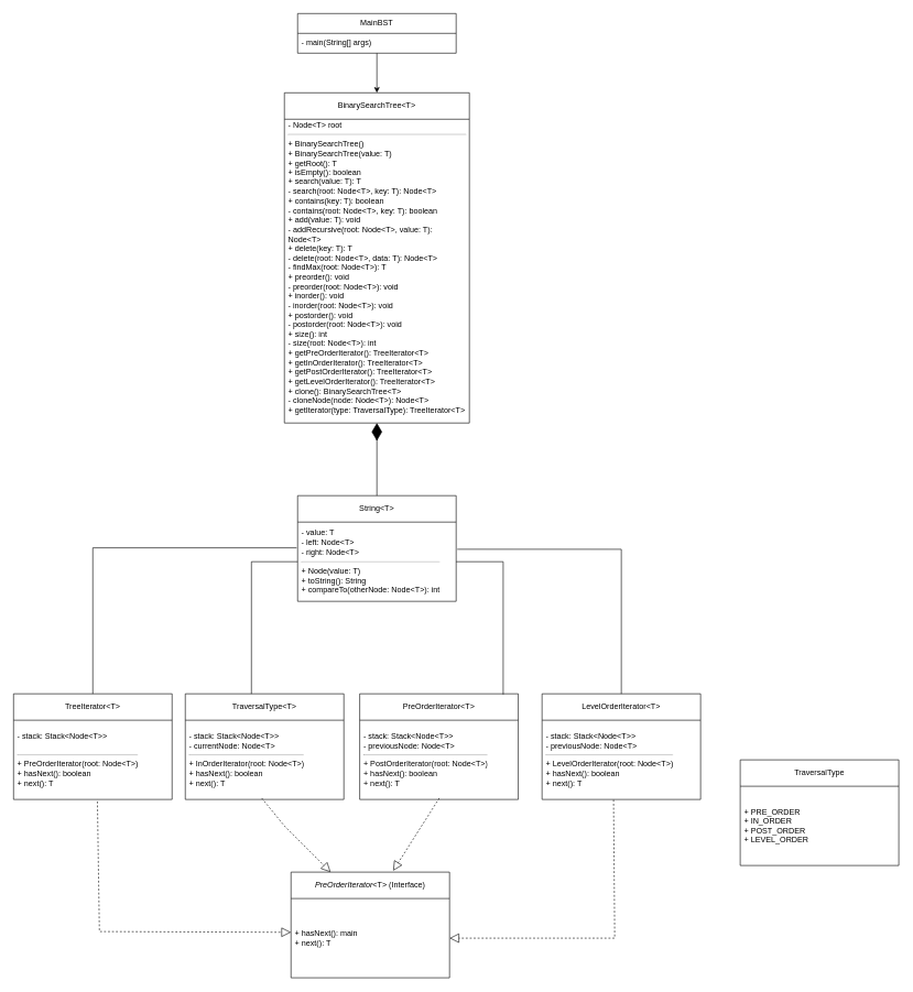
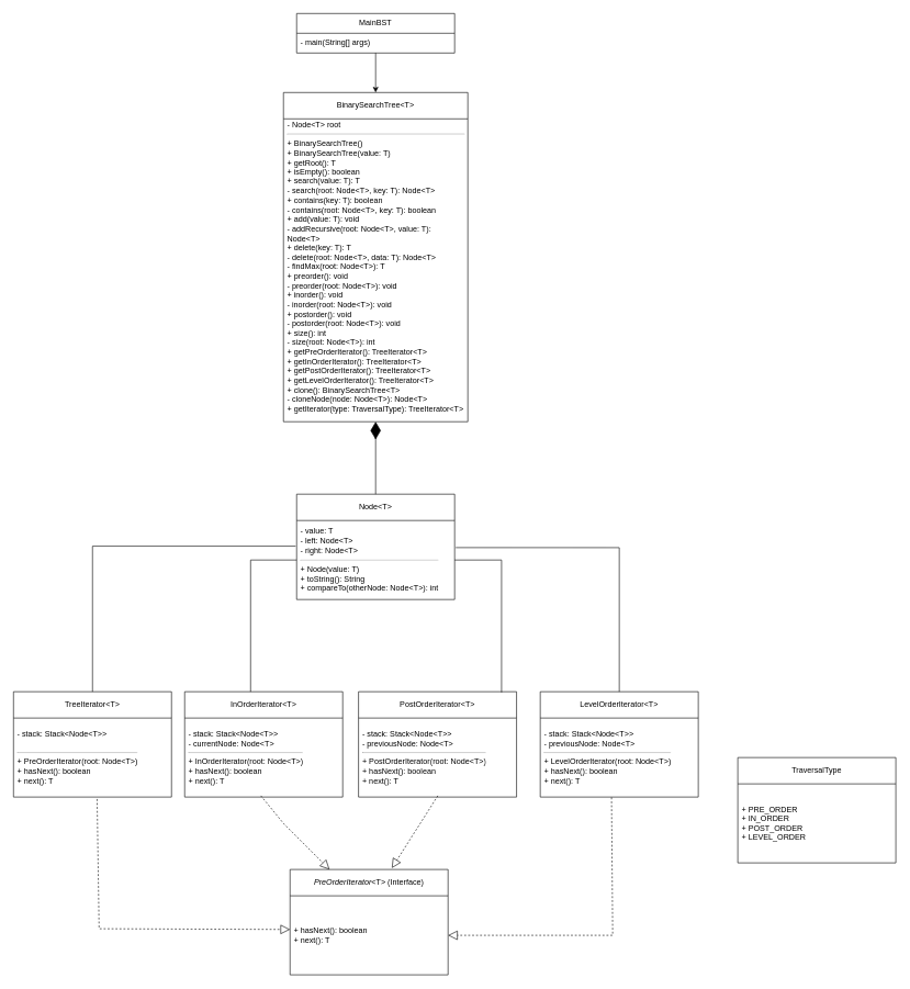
  <mxCell id="0" />
  <mxCell id="1" parent="0" />
  <mxCell id="2" value="" style="edgeStyle=orthogonalEdgeStyle;rounded=0;orthogonalLoop=1;jettySize=auto;html=1;dashed=0;" edge="1" parent="1" source="3" target="5"><mxGeometry relative="1" as="geometry" /></mxCell>
  <mxCell id="3" value="MainBST" style="swimlane;fontStyle=0;childLayout=stackLayout;horizontal=1;startSize=30;horizontalStack=0;resizeParent=1;resizeParentMax=0;resizeLast=0;collapsible=1;marginBottom=0;whiteSpace=wrap;html=1;" vertex="1" parent="1"><mxGeometry x="450" y="20" width="240" height="60" as="geometry"><mxRectangle x="260" y="290" width="90" height="30" as="alternateBounds" /></mxGeometry></mxCell>
  <mxCell id="4" value="- main(String[] args)" style="text;strokeColor=none;fillColor=none;align=left;verticalAlign=middle;spacingLeft=4;spacingRight=4;overflow=hidden;points=[[0,0.5],[1,0.5]];portConstraint=eastwest;rotatable=0;whiteSpace=wrap;html=1;" vertex="1" parent="3"><mxGeometry y="30" width="240" height="30" as="geometry" /></mxCell>
  <mxCell id="5" value="BinarySearchTree&amp;lt;T&amp;gt;" style="swimlane;fontStyle=0;childLayout=stackLayout;horizontal=1;startSize=40;horizontalStack=0;resizeParent=1;resizeParentMax=0;resizeLast=0;collapsible=1;marginBottom=0;whiteSpace=wrap;html=1;" vertex="1" parent="1"><mxGeometry x="430" y="140" width="280" height="500" as="geometry" /></mxCell>
  <mxCell id="6" value="- Node&amp;lt;T&amp;gt; root&lt;div&gt;&lt;hr&gt;&lt;div&gt;&lt;div&gt;+ BinarySearchTree()&amp;nbsp; &amp;nbsp; &amp;nbsp; &amp;nbsp; &amp;nbsp; &amp;nbsp; &amp;nbsp; &amp;nbsp; &amp;nbsp; &amp;nbsp;&lt;/div&gt;&lt;div&gt;+ BinarySearchTree(value: T)&amp;nbsp; &amp;nbsp; &amp;nbsp; &amp;nbsp; &amp;nbsp; &amp;nbsp;&lt;/div&gt;&lt;div&gt;+ getRoot(): T&amp;nbsp; &amp;nbsp; &amp;nbsp; &amp;nbsp; &amp;nbsp; &amp;nbsp; &amp;nbsp; &amp;nbsp; &amp;nbsp; &amp;nbsp; &amp;nbsp; &amp;nbsp; &amp;nbsp;&lt;/div&gt;&lt;div&gt;+ isEmpty(): boolean&amp;nbsp; &amp;nbsp; &amp;nbsp; &amp;nbsp; &amp;nbsp; &amp;nbsp; &amp;nbsp; &amp;nbsp; &amp;nbsp; &amp;nbsp;&lt;/div&gt;&lt;div&gt;+ search(value: T): T&amp;nbsp; &amp;nbsp; &amp;nbsp; &amp;nbsp; &amp;nbsp; &amp;nbsp; &amp;nbsp; &amp;nbsp; &amp;nbsp;&amp;nbsp;&lt;/div&gt;&lt;div&gt;- search(root: Node&amp;lt;T&amp;gt;, key: T): Node&amp;lt;T&amp;gt;&lt;/div&gt;&lt;div&gt;+ contains(key: T): boolean&amp;nbsp; &amp;nbsp; &amp;nbsp; &amp;nbsp; &amp;nbsp; &amp;nbsp;&amp;nbsp;&lt;/div&gt;&lt;div&gt;- contains(root: Node&amp;lt;T&amp;gt;, key: T): boolean&lt;/div&gt;&lt;div&gt;+ add(value: T): void&amp;nbsp; &amp;nbsp; &amp;nbsp; &amp;nbsp; &amp;nbsp; &amp;nbsp; &amp;nbsp; &amp;nbsp; &amp;nbsp;&amp;nbsp;&lt;/div&gt;&lt;div&gt;- addRecursive(root: Node&amp;lt;T&amp;gt;, value: T): Node&amp;lt;T&amp;gt;&lt;/div&gt;&lt;div&gt;+ delete(key: T): T&amp;nbsp; &amp;nbsp; &amp;nbsp; &amp;nbsp; &amp;nbsp; &amp;nbsp; &amp;nbsp; &amp;nbsp; &amp;nbsp; &amp;nbsp;&amp;nbsp;&lt;/div&gt;&lt;div&gt;- delete(root: Node&amp;lt;T&amp;gt;, data: T): Node&amp;lt;T&amp;gt;&lt;/div&gt;&lt;div&gt;- findMax(root: Node&amp;lt;T&amp;gt;): T&amp;nbsp; &amp;nbsp; &amp;nbsp; &amp;nbsp; &amp;nbsp; &amp;nbsp;&amp;nbsp;&lt;/div&gt;&lt;div&gt;+ preorder(): void&amp;nbsp; &amp;nbsp; &amp;nbsp; &amp;nbsp; &amp;nbsp; &amp;nbsp; &amp;nbsp; &amp;nbsp; &amp;nbsp; &amp;nbsp; &amp;nbsp;&lt;/div&gt;&lt;div&gt;- preorder(root: Node&amp;lt;T&amp;gt;): void&amp;nbsp; &amp;nbsp; &amp;nbsp; &amp;nbsp;&amp;nbsp;&lt;/div&gt;&lt;div&gt;+ inorder(): void&amp;nbsp; &amp;nbsp; &amp;nbsp; &amp;nbsp; &amp;nbsp; &amp;nbsp; &amp;nbsp; &amp;nbsp; &amp;nbsp; &amp;nbsp; &amp;nbsp;&amp;nbsp;&lt;/div&gt;&lt;div&gt;- inorder(root: Node&amp;lt;T&amp;gt;): void&amp;nbsp; &amp;nbsp; &amp;nbsp; &amp;nbsp; &amp;nbsp;&lt;/div&gt;&lt;div&gt;+ postorder(): void&amp;nbsp; &amp;nbsp; &amp;nbsp; &amp;nbsp; &amp;nbsp; &amp;nbsp; &amp;nbsp; &amp;nbsp; &amp;nbsp; &amp;nbsp;&amp;nbsp;&lt;/div&gt;&lt;div&gt;- postorder(root: Node&amp;lt;T&amp;gt;): void&amp;nbsp; &amp;nbsp; &amp;nbsp; &amp;nbsp;&lt;/div&gt;&lt;div&gt;+ size(): int&amp;nbsp; &amp;nbsp; &amp;nbsp; &amp;nbsp; &amp;nbsp; &amp;nbsp; &amp;nbsp; &amp;nbsp; &amp;nbsp; &amp;nbsp; &amp;nbsp; &amp;nbsp; &amp;nbsp;&amp;nbsp;&lt;/div&gt;&lt;div&gt;- size(root: Node&amp;lt;T&amp;gt;): int&amp;nbsp; &amp;nbsp; &amp;nbsp; &amp;nbsp; &amp;nbsp; &amp;nbsp; &amp;nbsp;&lt;/div&gt;&lt;div&gt;+ getPreOrderIterator(): TreeIterator&amp;lt;T&amp;gt;&lt;/div&gt;&lt;div&gt;+ getInOrderIterator(): TreeIterator&amp;lt;T&amp;gt;&lt;/div&gt;&lt;div&gt;+ getPostOrderIterator(): TreeIterator&amp;lt;T&amp;gt;&lt;/div&gt;&lt;div&gt;+ getLevelOrderIterator(): TreeIterator&amp;lt;T&amp;gt;&lt;/div&gt;&lt;div&gt;+ clone(): BinarySearchTree&amp;lt;T&amp;gt;&amp;nbsp; &amp;nbsp; &amp;nbsp; &amp;nbsp; &amp;nbsp;&lt;/div&gt;&lt;div&gt;- cloneNode(node: Node&amp;lt;T&amp;gt;): Node&amp;lt;T&amp;gt;&amp;nbsp; &amp;nbsp;&amp;nbsp;&lt;/div&gt;&lt;div&gt;+ getIterator(type: TraversalType): TreeIterator&amp;lt;T&amp;gt;&lt;/div&gt;&lt;/div&gt;&lt;/div&gt;&lt;div&gt;&lt;br&gt;&lt;/div&gt;" style="text;strokeColor=none;fillColor=none;align=left;verticalAlign=middle;spacingLeft=4;spacingRight=4;overflow=hidden;points=[[0,0.5],[1,0.5]];portConstraint=eastwest;rotatable=0;whiteSpace=wrap;html=1;" vertex="1" parent="5"><mxGeometry y="40" width="280" height="460" as="geometry" /></mxCell>
- <mxCell id="7" value="String&amp;lt;T&amp;gt;" style="swimlane;fontStyle=0;childLayout=stackLayout;horizontal=1;startSize=40;horizontalStack=0;resizeParent=1;resizeParentMax=0;resizeLast=0;collapsible=1;marginBottom=0;whiteSpace=wrap;html=1;" vertex="1" parent="1"><mxGeometry x="450" y="750" width="240" height="160" as="geometry" /></mxCell>
+ <mxCell id="7" value="Node&amp;lt;T&amp;gt;" style="swimlane;fontStyle=0;childLayout=stackLayout;horizontal=1;startSize=40;horizontalStack=0;resizeParent=1;resizeParentMax=0;resizeLast=0;collapsible=1;marginBottom=0;whiteSpace=wrap;html=1;" vertex="1" parent="1"><mxGeometry x="450" y="750" width="240" height="160" as="geometry" /></mxCell>
  <mxCell id="8" value="- value: T&amp;nbsp;&lt;div&gt;- left: Node&amp;lt;T&amp;gt;&amp;nbsp;&lt;/div&gt;&lt;div&gt;- right: Node&amp;lt;T&amp;gt;&amp;nbsp; &amp;nbsp; &amp;nbsp; &amp;nbsp; &amp;nbsp; &amp;nbsp; &amp;nbsp; &amp;nbsp; &amp;nbsp; &amp;nbsp; &amp;nbsp; &amp;nbsp; &amp;nbsp; &amp;nbsp; &amp;nbsp; &amp;nbsp; &amp;nbsp; &amp;nbsp;&amp;nbsp;&lt;/div&gt;&lt;hr&gt;&lt;div&gt;+ Node(value: T)&lt;/div&gt;&lt;div&gt;+ toString(): String&lt;/div&gt;&lt;div&gt;+ compareTo(otherNode: Node&amp;lt;T&amp;gt;): int&lt;/div&gt;" style="text;strokeColor=none;fillColor=none;align=left;verticalAlign=middle;spacingLeft=4;spacingRight=4;overflow=hidden;points=[[0,0.5],[1,0.5]];portConstraint=eastwest;rotatable=0;whiteSpace=wrap;html=1;" vertex="1" parent="7"><mxGeometry y="40" width="240" height="120" as="geometry" /></mxCell>
  <mxCell id="9" value="&lt;i&gt;PreOrderIterator&lt;/i&gt;&amp;lt;T&amp;gt; (Interface)" style="swimlane;fontStyle=0;childLayout=stackLayout;horizontal=1;startSize=40;horizontalStack=0;resizeParent=1;resizeParentMax=0;resizeLast=0;collapsible=1;marginBottom=0;whiteSpace=wrap;html=1;" vertex="1" parent="1"><mxGeometry x="440" y="1320" width="240" height="160" as="geometry" /></mxCell>
- <mxCell id="10" value="+ hasNext(): main&lt;div&gt;+ next(): T&lt;/div&gt;" style="text;strokeColor=none;fillColor=none;align=left;verticalAlign=middle;spacingLeft=4;spacingRight=4;overflow=hidden;points=[[0,0.5],[1,0.5]];portConstraint=eastwest;rotatable=0;whiteSpace=wrap;html=1;" vertex="1" parent="9"><mxGeometry y="40" width="240" height="120" as="geometry" /></mxCell>
+ <mxCell id="10" value="+ hasNext(): boolean&lt;div&gt;+ next(): T&lt;/div&gt;" style="text;strokeColor=none;fillColor=none;align=left;verticalAlign=middle;spacingLeft=4;spacingRight=4;overflow=hidden;points=[[0,0.5],[1,0.5]];portConstraint=eastwest;rotatable=0;whiteSpace=wrap;html=1;" vertex="1" parent="9"><mxGeometry y="40" width="240" height="120" as="geometry" /></mxCell>
  <mxCell id="11" value="TreeIterator&amp;lt;T&amp;gt;" style="swimlane;fontStyle=0;childLayout=stackLayout;horizontal=1;startSize=40;horizontalStack=0;resizeParent=1;resizeParentMax=0;resizeLast=0;collapsible=1;marginBottom=0;whiteSpace=wrap;html=1;" vertex="1" parent="1"><mxGeometry y="1050" width="240" height="160" as="geometry" x="20" /></mxCell>
  <mxCell id="12" value="&lt;div&gt;- stack: Stack&amp;lt;Node&amp;lt;T&amp;gt;&amp;gt;&lt;/div&gt;&lt;div&gt;&lt;br&gt;&lt;/div&gt;&lt;hr&gt;+ PreOrderIterator(root: Node&amp;lt;T&amp;gt;)&lt;div&gt;+ hasNext(): boolean&lt;div&gt;+ next(): T&lt;/div&gt;&lt;/div&gt;" style="text;strokeColor=none;fillColor=none;align=left;verticalAlign=middle;spacingLeft=4;spacingRight=4;overflow=hidden;points=[[0,0.5],[1,0.5]];portConstraint=eastwest;rotatable=0;whiteSpace=wrap;html=1;" vertex="1" parent="11"><mxGeometry y="40" width="240" height="120" as="geometry" /></mxCell>
- <mxCell id="13" value="TraversalType&amp;lt;T&amp;gt;" style="swimlane;fontStyle=0;childLayout=stackLayout;horizontal=1;startSize=40;horizontalStack=0;resizeParent=1;resizeParentMax=0;resizeLast=0;collapsible=1;marginBottom=0;whiteSpace=wrap;html=1;" vertex="1" parent="1"><mxGeometry x="280" y="1050" width="240" height="160" as="geometry" /></mxCell>
+ <mxCell id="13" value="InOrderIterator&amp;lt;T&amp;gt;" style="swimlane;fontStyle=0;childLayout=stackLayout;horizontal=1;startSize=40;horizontalStack=0;resizeParent=1;resizeParentMax=0;resizeLast=0;collapsible=1;marginBottom=0;whiteSpace=wrap;html=1;" vertex="1" parent="1"><mxGeometry x="280" y="1050" width="240" height="160" as="geometry" /></mxCell>
  <mxCell id="14" value="&lt;div&gt;- stack: Stack&amp;lt;Node&amp;lt;T&amp;gt;&amp;gt;&lt;/div&gt;&lt;div&gt;- currentNode: Node&amp;lt;T&amp;gt;&lt;/div&gt;&lt;hr&gt;+ InOrderIterator(root: Node&amp;lt;T&amp;gt;)&lt;div&gt;+ hasNext(): boolean&lt;div&gt;+ next(): T&lt;/div&gt;&lt;/div&gt;" style="text;strokeColor=none;fillColor=none;align=left;verticalAlign=middle;spacingLeft=4;spacingRight=4;overflow=hidden;points=[[0,0.5],[1,0.5]];portConstraint=eastwest;rotatable=0;whiteSpace=wrap;html=1;" vertex="1" parent="13"><mxGeometry y="40" width="240" height="120" as="geometry" /></mxCell>
- <mxCell id="15" value="PreOrderIterator&amp;lt;T&amp;gt;" style="swimlane;fontStyle=0;childLayout=stackLayout;horizontal=1;startSize=40;horizontalStack=0;resizeParent=1;resizeParentMax=0;resizeLast=0;collapsible=1;marginBottom=0;whiteSpace=wrap;html=1;" vertex="1" parent="1"><mxGeometry x="544" y="1050" width="240" height="160" as="geometry" /></mxCell>
+ <mxCell id="15" value="PostOrderIterator&amp;lt;T&amp;gt;" style="swimlane;fontStyle=0;childLayout=stackLayout;horizontal=1;startSize=40;horizontalStack=0;resizeParent=1;resizeParentMax=0;resizeLast=0;collapsible=1;marginBottom=0;whiteSpace=wrap;html=1;" vertex="1" parent="1"><mxGeometry x="544" y="1050" width="240" height="160" as="geometry" /></mxCell>
  <mxCell id="16" value="&lt;div&gt;- stack: Stack&amp;lt;Node&amp;lt;T&amp;gt;&amp;gt;&lt;/div&gt;&lt;div&gt;- previousNode: Node&amp;lt;T&amp;gt;&lt;/div&gt;&lt;hr&gt;+ PostOrderIterator(root: Node&amp;lt;T&amp;gt;)&lt;div&gt;+ hasNext(): boolean&lt;div&gt;+ next(): T&lt;/div&gt;&lt;/div&gt;" style="text;strokeColor=none;fillColor=none;align=left;verticalAlign=middle;spacingLeft=4;spacingRight=4;overflow=hidden;points=[[0,0.5],[1,0.5]];portConstraint=eastwest;rotatable=0;whiteSpace=wrap;html=1;" vertex="1" parent="15"><mxGeometry y="40" width="240" height="120" as="geometry" /></mxCell>
  <mxCell id="17" value="LevelOrderIterator&amp;lt;T&amp;gt;" style="swimlane;fontStyle=0;childLayout=stackLayout;horizontal=1;startSize=40;horizontalStack=0;resizeParent=1;resizeParentMax=0;resizeLast=0;collapsible=1;marginBottom=0;whiteSpace=wrap;html=1;" vertex="1" parent="1"><mxGeometry x="820" y="1050" width="240" height="160" as="geometry" /></mxCell>
  <mxCell id="18" value="&lt;div&gt;- stack: Stack&amp;lt;Node&amp;lt;T&amp;gt;&amp;gt;&lt;/div&gt;&lt;div&gt;- previousNode: Node&amp;lt;T&amp;gt;&lt;/div&gt;&lt;hr&gt;+ LevelOrderIterator(root: Node&amp;lt;T&amp;gt;)&lt;div&gt;+ hasNext(): boolean&lt;div&gt;+ next(): T&lt;/div&gt;&lt;/div&gt;" style="text;strokeColor=none;fillColor=none;align=left;verticalAlign=middle;spacingLeft=4;spacingRight=4;overflow=hidden;points=[[0,0.5],[1,0.5]];portConstraint=eastwest;rotatable=0;whiteSpace=wrap;html=1;" vertex="1" parent="17"><mxGeometry y="40" width="240" height="120" as="geometry" /></mxCell>
  <mxCell id="19" value="TraversalType" style="swimlane;fontStyle=0;childLayout=stackLayout;horizontal=1;startSize=40;horizontalStack=0;resizeParent=1;resizeParentMax=0;resizeLast=0;collapsible=1;marginBottom=0;whiteSpace=wrap;html=1;" vertex="1" parent="1"><mxGeometry x="1120" y="1150" width="240" height="160" as="geometry" /></mxCell>
  <mxCell id="20" value="+ PRE_ORDER&lt;div&gt;+ IN_ORDER&lt;/div&gt;&lt;div&gt;+ POST_ORDER&lt;/div&gt;&lt;div&gt;+ LEVEL_ORDER&lt;/div&gt;" style="text;strokeColor=none;fillColor=none;align=left;verticalAlign=middle;spacingLeft=4;spacingRight=4;overflow=hidden;points=[[0,0.5],[1,0.5]];portConstraint=eastwest;rotatable=0;whiteSpace=wrap;html=1;" vertex="1" parent="19"><mxGeometry y="40" width="240" height="120" as="geometry" /></mxCell>
  <mxCell id="21" value="" style="endArrow=diamondThin;endFill=1;endSize=24;html=1;rounded=0;exitX=0.5;exitY=0;exitDx=0;exitDy=0;entryX=0.5;entryY=1;entryDx=0;entryDy=0;entryPerimeter=0;" edge="1" parent="1" source="7" target="6"><mxGeometry width="160" relative="1" as="geometry"><mxPoint x="520" y="750" as="sourcePoint" /><mxPoint x="570" y="650" as="targetPoint" /><Array as="points"><mxPoint x="570" y="660" /></Array></mxGeometry></mxCell>
  <mxCell id="22" value="" style="endArrow=block;dashed=1;endFill=0;endSize=12;html=1;rounded=0;exitX=0.529;exitY=1.025;exitDx=0;exitDy=0;exitPerimeter=0;entryX=0;entryY=0.426;entryDx=0;entryDy=0;entryPerimeter=0;" edge="1" parent="1" source="12" target="10"><mxGeometry width="160" relative="1" as="geometry"><mxPoint x="170" y="870" as="sourcePoint" /><mxPoint x="330" y="870" as="targetPoint" /><Array as="points"><mxPoint x="150" y="1410" /></Array></mxGeometry></mxCell>
  <mxCell id="23" value="" style="endArrow=block;dashed=1;endFill=0;endSize=12;html=1;rounded=0;entryX=0.25;entryY=0;entryDx=0;entryDy=0;exitX=0.482;exitY=0.983;exitDx=0;exitDy=0;exitPerimeter=0;" edge="1" parent="1" source="14" target="9"><mxGeometry width="160" relative="1" as="geometry"><mxPoint x="340" y="1260" as="sourcePoint" /><mxPoint x="500" y="1260" as="targetPoint" /><Array as="points"><mxPoint x="430" y="1250" /></Array></mxGeometry></mxCell>
  <mxCell id="24" value="" style="endArrow=block;dashed=1;endFill=0;endSize=12;html=1;rounded=0;exitX=0.502;exitY=0.983;exitDx=0;exitDy=0;exitPerimeter=0;entryX=0.644;entryY=-0.013;entryDx=0;entryDy=0;entryPerimeter=0;" edge="1" parent="1" source="16" target="9"><mxGeometry width="160" relative="1" as="geometry"><mxPoint x="510" y="1260" as="sourcePoint" /><mxPoint x="670" y="1260" as="targetPoint" /></mxGeometry></mxCell>
  <mxCell id="25" value="" style="endArrow=block;dashed=1;endFill=0;endSize=12;html=1;rounded=0;exitX=0.451;exitY=1.004;exitDx=0;exitDy=0;exitPerimeter=0;entryX=1;entryY=0.5;entryDx=0;entryDy=0;" edge="1" parent="1" source="18" target="10"><mxGeometry width="160" relative="1" as="geometry"><mxPoint x="850" y="1290" as="sourcePoint" /><mxPoint x="1010" y="1290" as="targetPoint" /><Array as="points"><mxPoint x="930" y="1420" /></Array></mxGeometry></mxCell>
  <mxCell id="26" value="" style="endArrow=none;html=1;edgeStyle=orthogonalEdgeStyle;rounded=0;exitX=0.5;exitY=0;exitDx=0;exitDy=0;entryX=-0.006;entryY=0.325;entryDx=0;entryDy=0;entryPerimeter=0;" edge="1" parent="1" source="11" target="8"><mxGeometry relative="1" as="geometry"><mxPoint x="180" y="870" as="sourcePoint" /><mxPoint x="340" y="870" as="targetPoint" /></mxGeometry></mxCell>
  <mxCell id="27" value="" style="endArrow=none;html=1;edgeStyle=orthogonalEdgeStyle;rounded=0;exitX=0.417;exitY=0;exitDx=0;exitDy=0;entryX=0;entryY=0.5;entryDx=0;entryDy=0;exitPerimeter=0;" edge="1" parent="1" source="13" target="8"><mxGeometry relative="1" as="geometry"><mxPoint x="150" y="1060" as="sourcePoint" /><mxPoint x="459" y="839" as="targetPoint" /></mxGeometry></mxCell>
  <mxCell id="28" value="" style="endArrow=none;html=1;edgeStyle=orthogonalEdgeStyle;rounded=0;exitX=0.905;exitY=0.007;exitDx=0;exitDy=0;exitPerimeter=0;entryX=1;entryY=0.5;entryDx=0;entryDy=0;" edge="1" parent="1" source="15" target="8"><mxGeometry relative="1" as="geometry"><mxPoint x="520" y="1120" as="sourcePoint" /><mxPoint x="664" y="911" as="targetPoint" /></mxGeometry></mxCell>
  <mxCell id="29" value="" style="endArrow=none;html=1;edgeStyle=orthogonalEdgeStyle;rounded=0;exitX=0.5;exitY=0;exitDx=0;exitDy=0;entryX=1.007;entryY=0.343;entryDx=0;entryDy=0;entryPerimeter=0;" edge="1" parent="1" source="17" target="8"><mxGeometry relative="1" as="geometry"><mxPoint x="900" y="1007" as="sourcePoint" /><mxPoint x="933" y="810" as="targetPoint" /></mxGeometry></mxCell>
